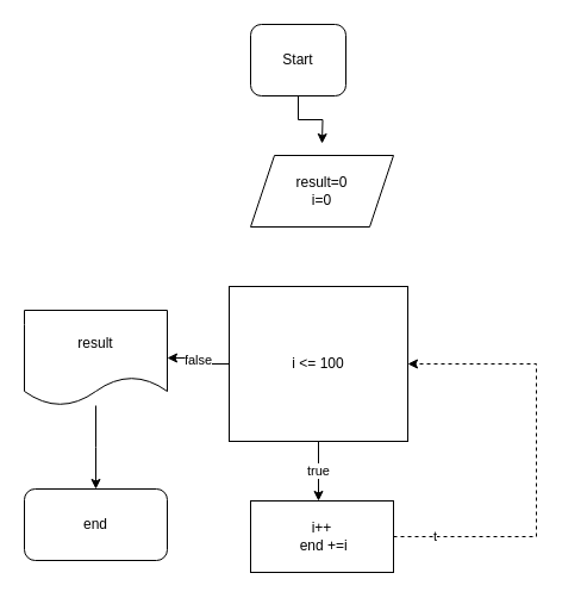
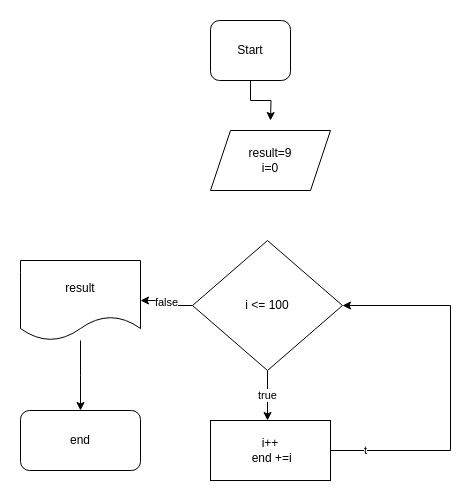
  <mxCell id="0" />
  <mxCell id="1" parent="0" />
  <mxCell id="2" style="edgeStyle=orthogonalEdgeStyle;rounded=0;orthogonalLoop=1;jettySize=auto;html=1;" edge="1" parent="1" source="3"><mxGeometry relative="1" as="geometry"><mxPoint x="270" y="120" as="targetPoint" /></mxGeometry></mxCell>
  <mxCell id="3" value="Start" style="rounded=1;whiteSpace=wrap;html=1;" vertex="1" parent="1"><mxGeometry x="210" y="20" width="80" height="60" as="geometry" /></mxCell>
- <mxCell id="4" value="result=0&lt;br&gt;i=0" style="shape=parallelogram;perimeter=parallelogramPerimeter;whiteSpace=wrap;html=1;fixedSize=1;" vertex="1" parent="1"><mxGeometry x="210" y="130" width="120" height="60" as="geometry" /></mxCell>
+ <mxCell id="4" value="result=9&lt;br&gt;i=0" style="shape=parallelogram;perimeter=parallelogramPerimeter;whiteSpace=wrap;html=1;fixedSize=1;" vertex="1" parent="1"><mxGeometry x="210" y="130" width="120" height="60" as="geometry" /></mxCell>
  <mxCell id="5" value="true" style="edgeStyle=orthogonalEdgeStyle;rounded=0;orthogonalLoop=1;jettySize=auto;html=1;exitX=0.5;exitY=1;exitDx=0;exitDy=0;" edge="1" parent="1" source="7"><mxGeometry relative="1" as="geometry"><mxPoint x="267" y="420" as="targetPoint" /></mxGeometry></mxCell>
  <mxCell id="6" value="false" style="edgeStyle=orthogonalEdgeStyle;rounded=0;orthogonalLoop=1;jettySize=auto;html=1;" edge="1" parent="1" source="7"><mxGeometry relative="1" as="geometry"><mxPoint x="140" y="300" as="targetPoint" /><Array as="points"><mxPoint x="166" y="305" /><mxPoint x="166" y="300" /></Array></mxGeometry></mxCell>
- <mxCell id="7" value="i &amp;lt;= 100" style="whiteSpace=wrap;html=1;rounded=0;" vertex="1" parent="1"><mxGeometry x="192" y="240" width="150" height="130" as="geometry" /></mxCell>
- <mxCell id="8" style="edgeStyle=orthogonalEdgeStyle;rounded=0;orthogonalLoop=1;jettySize=auto;html=1;entryX=1;entryY=0.5;entryDx=0;entryDy=0;dashed=1;" edge="1" parent="1" source="10" target="7"><mxGeometry relative="1" as="geometry"><Array as="points"><mxPoint x="450" y="450" /><mxPoint x="450" y="305" /></Array></mxGeometry></mxCell>
+ <mxCell id="7" value="i &amp;lt;= 100" style="rhombus;whiteSpace=wrap;html=1;" vertex="1" parent="1"><mxGeometry x="192" y="240" width="150" height="130" as="geometry" /></mxCell>
+ <mxCell id="8" style="edgeStyle=orthogonalEdgeStyle;rounded=0;orthogonalLoop=1;jettySize=auto;html=1;entryX=1;entryY=0.5;entryDx=0;entryDy=0;" edge="1" parent="1" source="10" target="7"><mxGeometry relative="1" as="geometry"><Array as="points"><mxPoint x="450" y="450" /><mxPoint x="450" y="305" /></Array></mxGeometry></mxCell>
  <mxCell id="9" value="t" style="edgeLabel;html=1;align=center;verticalAlign=middle;resizable=0;points=[];" vertex="1" connectable="0" parent="8"><mxGeometry x="-0.818" y="1" relative="1" as="geometry"><mxPoint as="offset" /></mxGeometry></mxCell>
  <mxCell id="10" value="i++&lt;br&gt;&amp;nbsp;end +=i" style="rounded=0;whiteSpace=wrap;html=1;" vertex="1" parent="1"><mxGeometry x="210" y="420" width="120" height="60" as="geometry" /></mxCell>
  <mxCell id="11" style="edgeStyle=orthogonalEdgeStyle;rounded=0;orthogonalLoop=1;jettySize=auto;html=1;" edge="1" parent="1" source="12"><mxGeometry relative="1" as="geometry"><mxPoint x="80" y="410" as="targetPoint" /></mxGeometry></mxCell>
  <mxCell id="12" value="result" style="shape=document;whiteSpace=wrap;html=1;boundedLbl=1;" vertex="1" parent="1"><mxGeometry x="20" y="260" width="120" height="80" as="geometry" /></mxCell>
  <mxCell id="13" value="end" style="rounded=1;whiteSpace=wrap;html=1;" vertex="1" parent="1"><mxGeometry x="20" y="410" width="120" height="60" as="geometry" /></mxCell>
